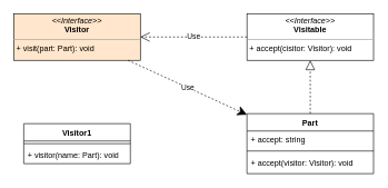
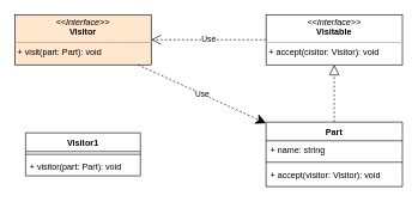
  <mxCell id="0" />
  <mxCell id="1" parent="0" />
  <mxCell id="2" value="&lt;p style=&quot;margin:0px;margin-top:4px;text-align:center;&quot;&gt;&lt;i&gt;&amp;lt;&amp;lt;Interface&amp;gt;&amp;gt;&lt;/i&gt;&lt;br&gt;&lt;b&gt;Visitor&lt;/b&gt;&lt;/p&gt;&lt;hr size=&quot;1&quot;&gt;&lt;p style=&quot;margin:0px;margin-left:4px;&quot;&gt;&lt;/p&gt;&lt;p style=&quot;margin:0px;margin-left:4px;&quot;&gt;+ visit(part: Part): void&lt;br&gt;&lt;/p&gt;" style="verticalAlign=top;align=left;overflow=fill;fontSize=12;fontFamily=Helvetica;html=1;whiteSpace=wrap;fillColor=#ffe6cc;" vertex="1" parent="1"><mxGeometry x="20" y="20" width="190" height="70" as="geometry" /></mxCell>
  <mxCell id="3" value="&lt;p style=&quot;margin:0px;margin-top:4px;text-align:center;&quot;&gt;&lt;i&gt;&amp;lt;&amp;lt;Interface&amp;gt;&amp;gt;&lt;/i&gt;&lt;br&gt;&lt;b&gt;Visitable&lt;/b&gt;&lt;/p&gt;&lt;hr size=&quot;1&quot;&gt;&lt;p style=&quot;margin:0px;margin-left:4px;&quot;&gt;&lt;/p&gt;&lt;p style=&quot;margin:0px;margin-left:4px;&quot;&gt;+ accept(cisitor: Visitor): void&lt;br&gt;&lt;/p&gt;" style="verticalAlign=top;align=left;overflow=fill;fontSize=12;fontFamily=Helvetica;html=1;whiteSpace=wrap;" vertex="1" parent="1"><mxGeometry x="370" y="20" width="190" height="70" as="geometry" /></mxCell>
  <mxCell id="4" value="Use" style="endArrow=open;endSize=12;dashed=1;html=1;rounded=0;" edge="1" parent="1" source="3" target="2"><mxGeometry width="160" relative="1" as="geometry"><mxPoint x="250" y="150" as="sourcePoint" /><mxPoint x="410" y="150" as="targetPoint" /></mxGeometry></mxCell>
  <mxCell id="5" value="Part" style="swimlane;fontStyle=1;align=center;verticalAlign=top;childLayout=stackLayout;horizontal=1;startSize=26;horizontalStack=0;resizeParent=1;resizeParentMax=0;resizeLast=0;collapsible=1;marginBottom=0;whiteSpace=wrap;html=1;" vertex="1" parent="1"><mxGeometry x="370" y="170" width="190" height="90" as="geometry" /></mxCell>
- <mxCell id="6" value="+ accept: string" style="text;strokeColor=none;fillColor=none;align=left;verticalAlign=top;spacingLeft=4;spacingRight=4;overflow=hidden;rotatable=0;points=[[0,0.5],[1,0.5]];portConstraint=eastwest;whiteSpace=wrap;html=1;" vertex="1" parent="5"><mxGeometry y="26" width="190" height="26" as="geometry" /></mxCell>
+ <mxCell id="6" value="+ name: string" style="text;strokeColor=none;fillColor=none;align=left;verticalAlign=top;spacingLeft=4;spacingRight=4;overflow=hidden;rotatable=0;points=[[0,0.5],[1,0.5]];portConstraint=eastwest;whiteSpace=wrap;html=1;" vertex="1" parent="5"><mxGeometry y="26" width="190" height="26" as="geometry" /></mxCell>
  <mxCell id="7" value="" style="line;strokeWidth=1;fillColor=none;align=left;verticalAlign=middle;spacingTop=-1;spacingLeft=3;spacingRight=3;rotatable=0;labelPosition=right;points=[];portConstraint=eastwest;strokeColor=inherit;" vertex="1" parent="5"><mxGeometry y="52" width="190" height="8" as="geometry" /></mxCell>
  <mxCell id="8" value="+ accept(visitor: Visitor): void" style="text;strokeColor=none;fillColor=none;align=left;verticalAlign=top;spacingLeft=4;spacingRight=4;overflow=hidden;rotatable=0;points=[[0,0.5],[1,0.5]];portConstraint=eastwest;whiteSpace=wrap;html=1;" vertex="1" parent="5"><mxGeometry y="60" width="190" height="30" as="geometry" /></mxCell>
  <mxCell id="9" value="Visitor1" style="swimlane;fontStyle=1;align=center;verticalAlign=top;childLayout=stackLayout;horizontal=1;startSize=26;horizontalStack=0;resizeParent=1;resizeParentMax=0;resizeLast=0;collapsible=1;marginBottom=0;whiteSpace=wrap;html=1;" vertex="1" parent="1"><mxGeometry x="35" y="185" width="160" height="60" as="geometry" /></mxCell>
  <mxCell id="10" value="" style="line;strokeWidth=1;fillColor=none;align=left;verticalAlign=middle;spacingTop=-1;spacingLeft=3;spacingRight=3;rotatable=0;labelPosition=right;points=[];portConstraint=eastwest;strokeColor=inherit;" vertex="1" parent="9"><mxGeometry y="26" width="160" height="8" as="geometry" /></mxCell>
- <mxCell id="11" value="+ visitor(name: Part): void" style="text;strokeColor=none;fillColor=none;align=left;verticalAlign=top;spacingLeft=4;spacingRight=4;overflow=hidden;rotatable=0;points=[[0,0.5],[1,0.5]];portConstraint=eastwest;whiteSpace=wrap;html=1;" vertex="1" parent="9"><mxGeometry y="34" width="160" height="26" as="geometry" /></mxCell>
+ <mxCell id="11" value="+ visitor(part: Part): void" style="text;strokeColor=none;fillColor=none;align=left;verticalAlign=top;spacingLeft=4;spacingRight=4;overflow=hidden;rotatable=0;points=[[0,0.5],[1,0.5]];portConstraint=eastwest;whiteSpace=wrap;html=1;" vertex="1" parent="9"><mxGeometry y="34" width="160" height="26" as="geometry" /></mxCell>
  <mxCell id="12" value="" style="endArrow=block;dashed=1;endFill=0;endSize=12;html=1;rounded=0;" edge="1" parent="1" source="5" target="3"><mxGeometry width="160" relative="1" as="geometry"><mxPoint x="390" y="130" as="sourcePoint" /><mxPoint x="550" y="130" as="targetPoint" /></mxGeometry></mxCell>
  <mxCell id="13" value="Use" style="endArrow=classic;endSize=12;dashed=1;html=1;rounded=0;" edge="1" parent="1" source="2" target="5"><mxGeometry width="160" relative="1" as="geometry"><mxPoint x="280" y="160" as="sourcePoint" /><mxPoint x="370" y="140" as="targetPoint" /></mxGeometry></mxCell>
